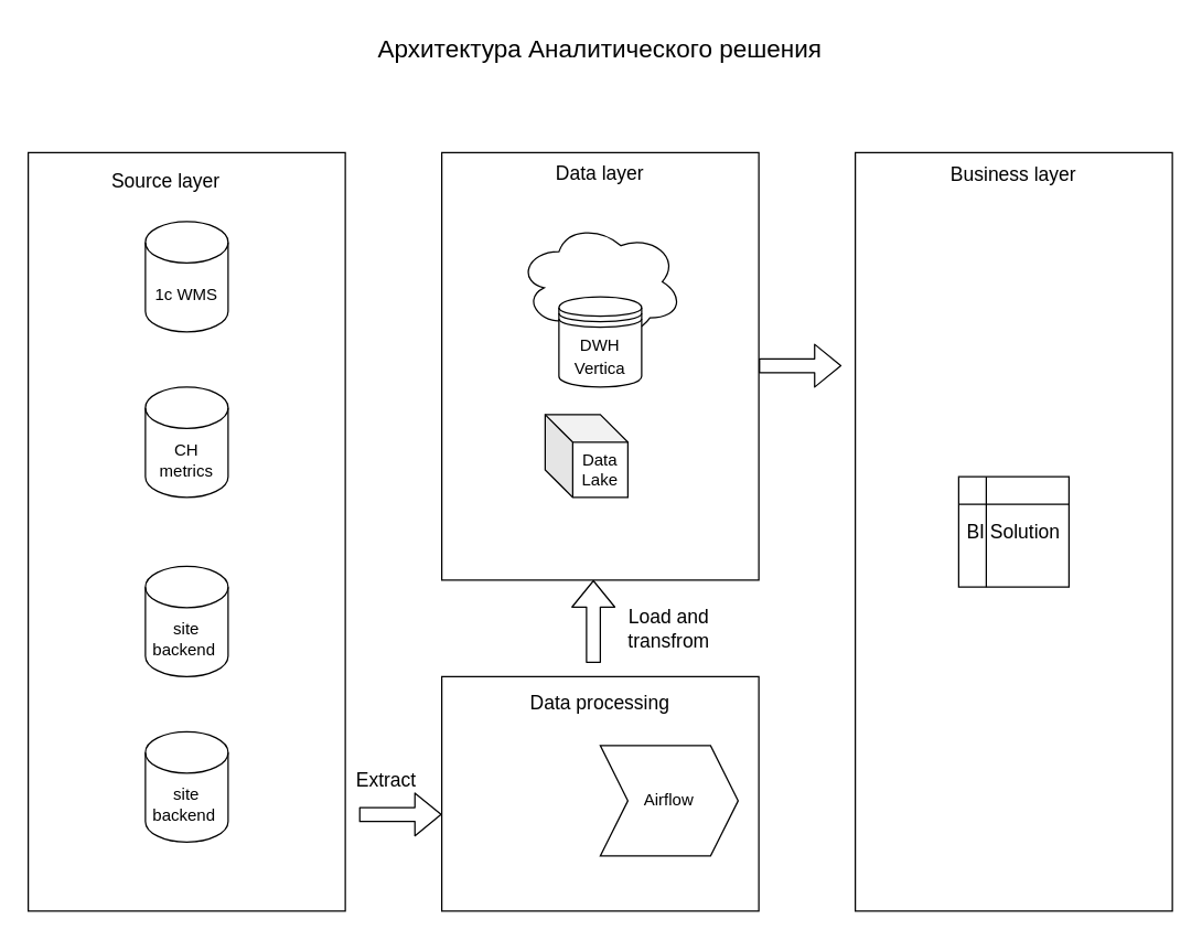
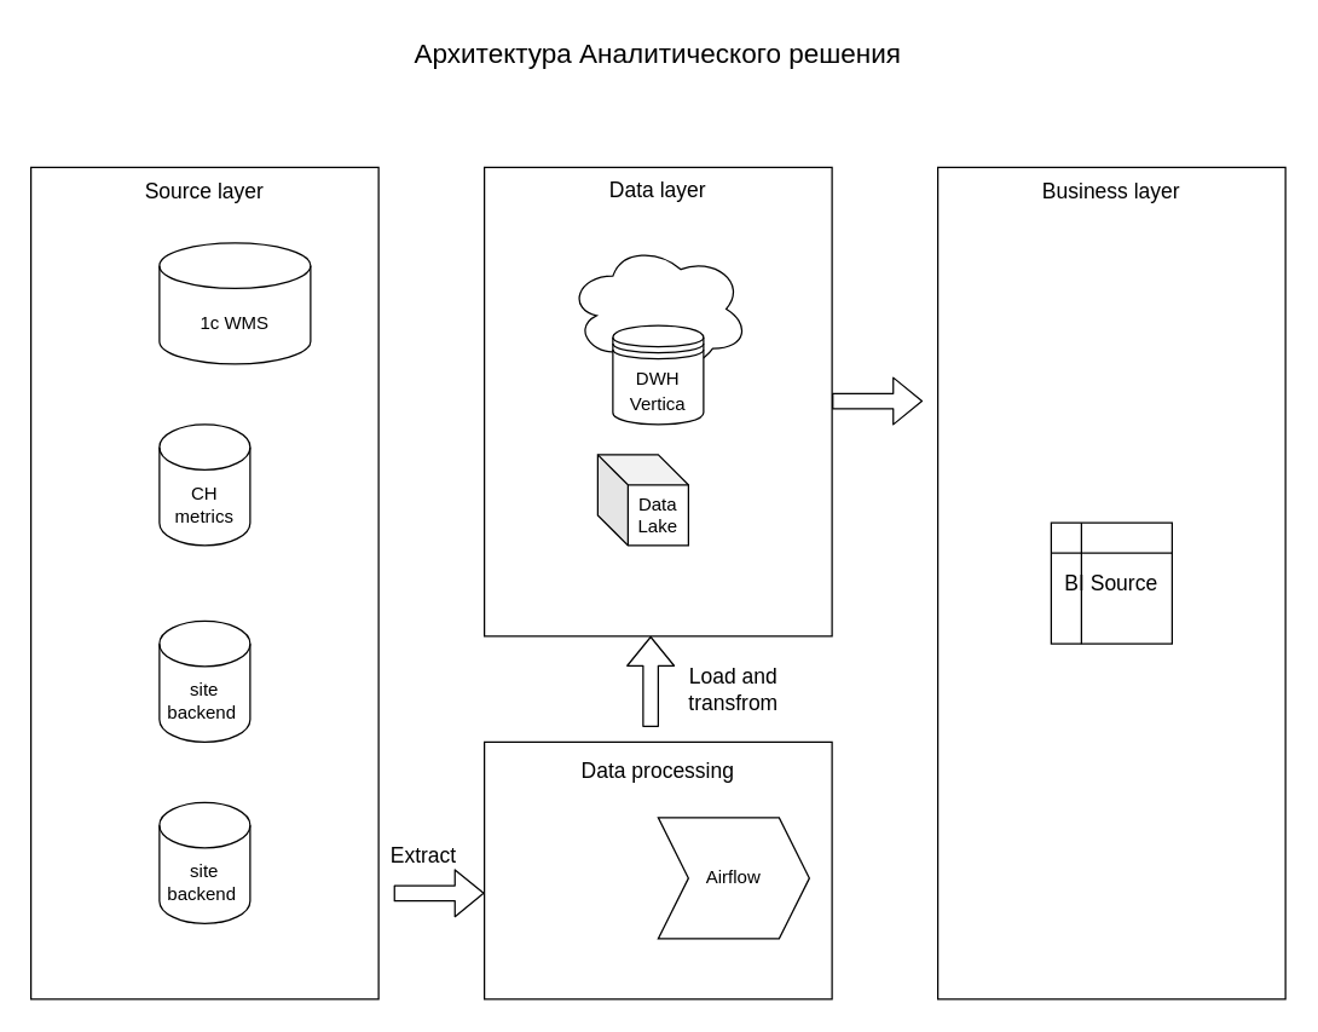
  <mxCell id="0" />
  <mxCell id="1" parent="0" />
  <mxCell id="2" value="&lt;font style=&quot;font-size: 18px;&quot;&gt;Архитектура Аналитического решения&lt;/font&gt;" style="text;html=1;strokeColor=none;fillColor=none;align=center;verticalAlign=middle;whiteSpace=wrap;rounded=0;" vertex="1" parent="1"><mxGeometry x="240" width="390" height="30" as="geometry" y="20" /></mxCell>
  <mxCell id="3" value="" style="group" vertex="1" connectable="0" parent="1"><mxGeometry x="20" y="110" width="230" height="550" as="geometry" /></mxCell>
  <mxCell id="4" value="" style="rounded=0;whiteSpace=wrap;html=1;fontSize=18;" vertex="1" parent="3"><mxGeometry width="230" height="550" as="geometry" /></mxCell>
- <mxCell id="5" value="1c WMS" style="shape=cylinder3;whiteSpace=wrap;html=1;boundedLbl=1;backgroundOutline=1;size=15;" vertex="1" parent="3"><mxGeometry x="85" y="50" width="60" height="80" as="geometry" /></mxCell>
+ <mxCell id="5" value="1c WMS" style="shape=cylinder3;whiteSpace=wrap;html=1;boundedLbl=1;backgroundOutline=1;size=15;" vertex="1" parent="3"><mxGeometry x="85" y="50" width="100" height="80" as="geometry" /></mxCell>
  <mxCell id="6" value="CH metrics" style="shape=cylinder3;whiteSpace=wrap;html=1;boundedLbl=1;backgroundOutline=1;size=15;" vertex="1" parent="3"><mxGeometry x="85" y="170" width="60" height="80" as="geometry" /></mxCell>
  <mxCell id="7" value="site backend&amp;nbsp;" style="shape=cylinder3;whiteSpace=wrap;html=1;boundedLbl=1;backgroundOutline=1;size=15;" vertex="1" parent="3"><mxGeometry x="85" y="300" width="60" height="80" as="geometry" /></mxCell>
  <mxCell id="8" value="site backend&amp;nbsp;" style="shape=cylinder3;whiteSpace=wrap;html=1;boundedLbl=1;backgroundOutline=1;size=15;" vertex="1" parent="3"><mxGeometry x="85" y="420" width="60" height="80" as="geometry" /></mxCell>
- <mxCell id="9" value="&lt;font style=&quot;font-size: 14px;&quot;&gt;Source layer&lt;/font&gt;" style="text;html=1;strokeColor=none;fillColor=none;align=center;verticalAlign=middle;whiteSpace=wrap;rounded=0;fontSize=18;" vertex="1" parent="3"><mxGeometry x="45" y="5" width="110" height="30" as="geometry" /></mxCell>
+ <mxCell id="9" value="&lt;font style=&quot;font-size: 14px;&quot;&gt;Source layer&lt;/font&gt;" style="text;html=1;strokeColor=none;fillColor=none;align=center;verticalAlign=middle;whiteSpace=wrap;rounded=0;fontSize=18;" vertex="1" parent="3"><mxGeometry x="60" width="110" height="30" as="geometry" /></mxCell>
  <mxCell id="10" value="" style="group" vertex="1" connectable="0" parent="1"><mxGeometry x="620" y="110" width="230" height="550" as="geometry" /></mxCell>
  <mxCell id="11" value="" style="rounded=0;whiteSpace=wrap;html=1;fontSize=18;" vertex="1" parent="10"><mxGeometry width="230" height="550" as="geometry" /></mxCell>
  <mxCell id="12" value="&lt;font style=&quot;font-size: 14px;&quot;&gt;Business layer&lt;/font&gt;" style="text;html=1;strokeColor=none;fillColor=none;align=center;verticalAlign=middle;whiteSpace=wrap;rounded=0;fontSize=18;" vertex="1" parent="10"><mxGeometry x="60" width="110" height="30" as="geometry" /></mxCell>
- <mxCell id="13" value="BI Solution" style="shape=internalStorage;whiteSpace=wrap;html=1;backgroundOutline=1;fontSize=14;" vertex="1" parent="10"><mxGeometry x="75" y="235" width="80" height="80" as="geometry" /></mxCell>
+ <mxCell id="13" value="BI Source" style="shape=internalStorage;whiteSpace=wrap;html=1;backgroundOutline=1;fontSize=14;" vertex="1" parent="10"><mxGeometry x="75" y="235" width="80" height="80" as="geometry" /></mxCell>
  <mxCell id="14" value="" style="group" vertex="1" connectable="0" parent="1"><mxGeometry x="320" y="110" width="230" height="310" as="geometry" /></mxCell>
  <mxCell id="15" value="" style="rounded=0;whiteSpace=wrap;html=1;fontSize=18;" vertex="1" parent="14"><mxGeometry width="230" height="310" as="geometry" /></mxCell>
  <mxCell id="16" value="&lt;span style=&quot;font-size: 14px;&quot;&gt;Data layer&lt;/span&gt;" style="text;html=1;strokeColor=none;fillColor=none;align=center;verticalAlign=middle;whiteSpace=wrap;rounded=0;fontSize=18;" vertex="1" parent="14"><mxGeometry x="60" y="5.64" width="110" height="16.909" as="geometry" /></mxCell>
  <mxCell id="17" value="Data Lake" style="shape=cube;whiteSpace=wrap;html=1;boundedLbl=1;backgroundOutline=1;darkOpacity=0.05;darkOpacity2=0.1;fontSize=12;" vertex="1" parent="14"><mxGeometry x="75" y="190" width="60" height="60" as="geometry" /></mxCell>
  <mxCell id="18" value="" style="group" vertex="1" connectable="0" parent="14"><mxGeometry x="55" y="50" width="120" height="120" as="geometry" /></mxCell>
  <mxCell id="19" value="" style="ellipse;shape=cloud;whiteSpace=wrap;html=1;fontSize=14;" vertex="1" parent="18"><mxGeometry width="120" height="87.273" as="geometry" /></mxCell>
  <mxCell id="20" value="&lt;font style=&quot;font-size: 12px;&quot;&gt;DWH Vertica&lt;/font&gt;" style="shape=datastore;whiteSpace=wrap;html=1;fontSize=14;" vertex="1" parent="18"><mxGeometry x="30" y="54.545" width="60" height="65.455" as="geometry" /></mxCell>
  <mxCell id="21" value="" style="group" vertex="1" connectable="0" parent="1"><mxGeometry x="320" y="490" width="230" height="170" as="geometry" /></mxCell>
  <mxCell id="22" value="" style="rounded=0;whiteSpace=wrap;html=1;fontSize=18;" vertex="1" parent="21"><mxGeometry width="230" height="170" as="geometry" /></mxCell>
  <mxCell id="23" value="&lt;span style=&quot;font-size: 14px;&quot;&gt;Data processing&lt;/span&gt;" style="text;html=1;strokeColor=none;fillColor=none;align=center;verticalAlign=middle;whiteSpace=wrap;rounded=0;fontSize=18;" vertex="1" parent="21"><mxGeometry x="60" y="10" width="110" height="16.909" as="geometry" /></mxCell>
  <mxCell id="24" value="Airflow" style="shape=step;perimeter=stepPerimeter;whiteSpace=wrap;html=1;fixedSize=1;fontSize=12;" vertex="1" parent="21"><mxGeometry x="115" y="50" width="100" height="80" as="geometry" /></mxCell>
  <mxCell id="25" value="" style="shape=flexArrow;endArrow=classic;html=1;fontSize=12;" edge="1" parent="1"><mxGeometry width="50" height="50" relative="1" as="geometry"><mxPoint x="430" y="480" as="sourcePoint" /><mxPoint x="430" y="420" as="targetPoint" /><Array as="points" /></mxGeometry></mxCell>
  <mxCell id="26" value="&lt;span style=&quot;font-size: 14px;&quot;&gt;Load and transfrom&lt;/span&gt;" style="text;html=1;strokeColor=none;fillColor=none;align=center;verticalAlign=middle;whiteSpace=wrap;rounded=0;fontSize=12;" vertex="1" parent="1"><mxGeometry x="440" y="440" width="90" height="30" as="geometry" /></mxCell>
  <mxCell id="27" value="" style="shape=flexArrow;endArrow=classic;html=1;fontSize=14;entryX=0;entryY=0.588;entryDx=0;entryDy=0;entryPerimeter=0;" edge="1" parent="1" target="22"><mxGeometry width="50" height="50" relative="1" as="geometry"><mxPoint x="260" y="590" as="sourcePoint" /><mxPoint x="300" y="540" as="targetPoint" /></mxGeometry></mxCell>
  <mxCell id="28" value="&lt;font style=&quot;font-size: 14px;&quot;&gt;Extract&lt;/font&gt;" style="text;html=1;strokeColor=none;fillColor=none;align=center;verticalAlign=middle;whiteSpace=wrap;rounded=0;fontSize=12;" vertex="1" parent="1"><mxGeometry x="250" y="550" width="60" height="30" as="geometry" /></mxCell>
  <mxCell id="29" value="" style="shape=flexArrow;endArrow=classic;html=1;fontSize=14;entryX=0;entryY=0.588;entryDx=0;entryDy=0;entryPerimeter=0;" edge="1" parent="1"><mxGeometry width="50" height="50" relative="1" as="geometry"><mxPoint x="550" y="264.54" as="sourcePoint" /><mxPoint x="610" y="264.5" as="targetPoint" /></mxGeometry></mxCell>
